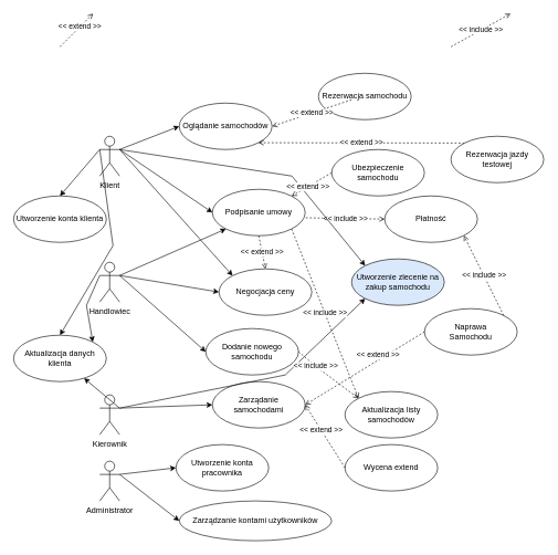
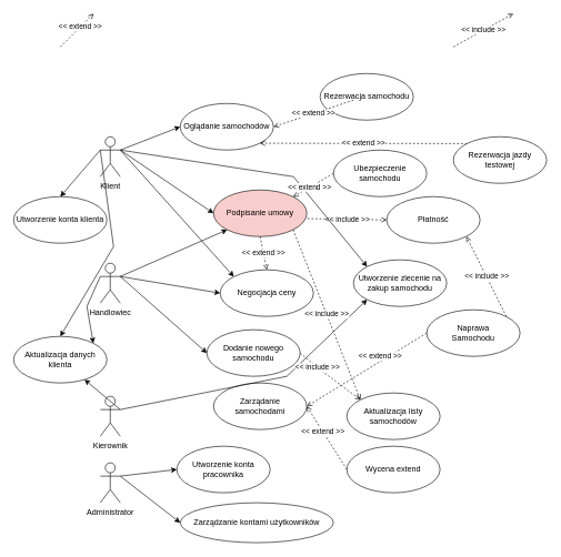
  <mxCell id="0" />
  <mxCell id="1" parent="0" />
  <mxCell id="2" value="Klient&lt;br&gt;" style="shape=umlActor;verticalLabelPosition=bottom;verticalAlign=top;html=1;" vertex="1" parent="1"><mxGeometry x="150" y="205" width="30" height="60" as="geometry" /></mxCell>
  <mxCell id="3" value="Handlowiec&lt;br&gt;" style="shape=umlActor;verticalLabelPosition=bottom;verticalAlign=top;html=1;" vertex="1" parent="1"><mxGeometry x="150" y="395" width="30" height="60" as="geometry" /></mxCell>
  <mxCell id="4" value="Kierownik" style="shape=umlActor;verticalLabelPosition=bottom;verticalAlign=top;html=1;" vertex="1" parent="1"><mxGeometry x="150" y="595" width="30" height="60" as="geometry" /></mxCell>
  <mxCell id="5" value="Oglądanie samochodów&lt;br&gt;" style="ellipse;whiteSpace=wrap;html=1;" vertex="1" parent="1"><mxGeometry x="270" y="155" width="140" height="70" as="geometry" /></mxCell>
  <mxCell id="6" value="" style="endArrow=classic;html=1;rounded=0;entryX=0;entryY=0.5;entryDx=0;entryDy=0;exitX=1;exitY=0.333;exitDx=0;exitDy=0;exitPerimeter=0;" edge="1" parent="1" source="2" target="5"><mxGeometry width="50" height="50" relative="1" as="geometry"><mxPoint x="220" y="225" as="sourcePoint" /><mxPoint x="270" y="175" as="targetPoint" /></mxGeometry></mxCell>
  <mxCell id="7" value="Rezerwacja samochodu" style="ellipse;whiteSpace=wrap;html=1;" vertex="1" parent="1"><mxGeometry x="480" y="110" width="140" height="70" as="geometry" /></mxCell>
  <mxCell id="8" value="&amp;lt;&amp;lt; extend &amp;gt;&amp;gt;" style="endArrow=open;html=1;rounded=0;dashed=1;endFill=0;" edge="1" parent="1"><mxGeometry x="0.2" width="50" height="50" relative="1" as="geometry"><mxPoint x="90" y="70" as="sourcePoint" /><mxPoint x="140" y="20" as="targetPoint" /><mxPoint as="offset" /></mxGeometry></mxCell>
  <mxCell id="9" value="&amp;lt;&amp;lt; include &amp;gt;&amp;gt;" style="endArrow=open;html=1;rounded=0;dashed=1;endFill=0;entryX=0;entryY=0.5;entryDx=0;entryDy=0;exitX=1.007;exitY=0.614;exitDx=0;exitDy=0;exitPerimeter=0;" edge="1" parent="1" source="12" target="13"><mxGeometry width="50" height="50" relative="1" as="geometry"><mxPoint x="540" y="305" as="sourcePoint" /><mxPoint x="170" y="115" as="targetPoint" /></mxGeometry></mxCell>
  <mxCell id="10" value="&amp;lt;&amp;lt; include &amp;gt;&amp;gt;" style="endArrow=open;html=1;rounded=0;dashed=1;endFill=0;" edge="1" parent="1"><mxGeometry width="50" height="50" relative="1" as="geometry"><mxPoint x="680" y="70" as="sourcePoint" /><mxPoint x="770" y="20" as="targetPoint" /></mxGeometry></mxCell>
  <mxCell id="11" value="&amp;lt;&amp;lt; extend &amp;gt;&amp;gt;" style="endArrow=open;html=1;rounded=0;dashed=1;endFill=0;entryX=1;entryY=0.5;entryDx=0;entryDy=0;exitX=0;exitY=0.5;exitDx=0;exitDy=0;" edge="1" parent="1" target="5"><mxGeometry width="50" height="50" relative="1" as="geometry"><mxPoint x="530" y="150" as="sourcePoint" /><mxPoint x="240" y="135" as="targetPoint" /></mxGeometry></mxCell>
- <mxCell id="12" value="Podpisanie umowy" style="ellipse;whiteSpace=wrap;html=1;" vertex="1" parent="1"><mxGeometry x="320" y="285" width="140" height="70" as="geometry" /></mxCell>
+ <mxCell id="12" value="Podpisanie umowy" style="ellipse;whiteSpace=wrap;html=1;fillColor=#f8cecc;" vertex="1" parent="1"><mxGeometry x="320" y="285" width="140" height="70" as="geometry" /></mxCell>
  <mxCell id="13" value="Płatność" style="ellipse;whiteSpace=wrap;html=1;" vertex="1" parent="1"><mxGeometry x="580" y="295" width="140" height="70" as="geometry" /></mxCell>
  <mxCell id="14" value="" style="endArrow=classic;html=1;rounded=0;entryX=0;entryY=0.5;entryDx=0;entryDy=0;exitX=1;exitY=0.333;exitDx=0;exitDy=0;exitPerimeter=0;" edge="1" parent="1" source="2" target="12"><mxGeometry width="50" height="50" relative="1" as="geometry"><mxPoint x="170" y="395" as="sourcePoint" /><mxPoint x="210" y="355" as="targetPoint" /></mxGeometry></mxCell>
  <mxCell id="15" value="Negocjacja ceny" style="ellipse;whiteSpace=wrap;html=1;" vertex="1" parent="1"><mxGeometry x="330" y="405" width="140" height="70" as="geometry" /></mxCell>
  <mxCell id="16" value="&amp;lt;&amp;lt; extend &amp;gt;&amp;gt;" style="endArrow=open;html=1;rounded=0;dashed=1;endFill=0;entryX=1;entryY=0.5;entryDx=0;entryDy=0;exitX=0;exitY=0.5;exitDx=0;exitDy=0;" edge="1" parent="1" source="28" target="26"><mxGeometry x="-0.261" y="-7" width="50" height="50" relative="1" as="geometry"><mxPoint x="70" y="125" as="sourcePoint" /><mxPoint x="210" y="105" as="targetPoint" /><mxPoint as="offset" /></mxGeometry></mxCell>
  <mxCell id="17" value="Dodanie nowego&lt;br&gt;samochodu" style="ellipse;whiteSpace=wrap;html=1;" vertex="1" parent="1"><mxGeometry x="310" y="495" width="140" height="70" as="geometry" /></mxCell>
  <mxCell id="18" value="&amp;lt;&amp;lt; extend &amp;gt;&amp;gt;" style="endArrow=open;html=1;rounded=0;dashed=1;endFill=0;entryX=1;entryY=1;entryDx=0;entryDy=0;exitX=0;exitY=0;exitDx=0;exitDy=0;" edge="1" parent="1" source="19" target="5"><mxGeometry width="50" height="50" relative="1" as="geometry"><mxPoint x="190" y="185" as="sourcePoint" /><mxPoint x="240" y="135" as="targetPoint" /></mxGeometry></mxCell>
  <mxCell id="19" value="Rezerwacja jazdy testowej" style="ellipse;whiteSpace=wrap;html=1;" vertex="1" parent="1"><mxGeometry x="680" y="205" width="140" height="70" as="geometry" /></mxCell>
  <mxCell id="20" value="&amp;lt;&amp;lt; extend &amp;gt;&amp;gt;" style="endArrow=open;html=1;rounded=0;dashed=1;endFill=0;exitX=0.5;exitY=1;exitDx=0;exitDy=0;entryX=0.5;entryY=0;entryDx=0;entryDy=0;" edge="1" parent="1" source="12" target="15"><mxGeometry width="50" height="50" relative="1" as="geometry"><mxPoint x="190" y="185" as="sourcePoint" /><mxPoint x="240" y="135" as="targetPoint" /></mxGeometry></mxCell>
  <mxCell id="21" value="" style="endArrow=classic;html=1;rounded=0;entryX=0;entryY=0;entryDx=0;entryDy=0;exitX=1;exitY=0.333;exitDx=0;exitDy=0;exitPerimeter=0;" edge="1" parent="1" source="2" target="15"><mxGeometry width="50" height="50" relative="1" as="geometry"><mxPoint x="210" y="405" as="sourcePoint" /><mxPoint x="260" y="355" as="targetPoint" /></mxGeometry></mxCell>
  <mxCell id="22" value="" style="endArrow=classic;html=1;rounded=0;entryX=0;entryY=0.5;entryDx=0;entryDy=0;exitX=1;exitY=0.333;exitDx=0;exitDy=0;exitPerimeter=0;" edge="1" parent="1" source="3" target="15"><mxGeometry width="50" height="50" relative="1" as="geometry"><mxPoint x="210" y="445" as="sourcePoint" /><mxPoint x="260" y="395" as="targetPoint" /></mxGeometry></mxCell>
  <mxCell id="23" value="" style="endArrow=classic;html=1;rounded=0;entryX=0;entryY=0.5;entryDx=0;entryDy=0;exitX=1;exitY=0.333;exitDx=0;exitDy=0;exitPerimeter=0;" edge="1" parent="1" source="3" target="17"><mxGeometry width="50" height="50" relative="1" as="geometry"><mxPoint x="190" y="545" as="sourcePoint" /><mxPoint x="240" y="495" as="targetPoint" /></mxGeometry></mxCell>
  <mxCell id="24" value="" style="endArrow=classic;html=1;rounded=0;entryX=0;entryY=1;entryDx=0;entryDy=0;exitX=1;exitY=0.333;exitDx=0;exitDy=0;exitPerimeter=0;" edge="1" parent="1" source="3" target="12"><mxGeometry width="50" height="50" relative="1" as="geometry"><mxPoint x="110" y="395" as="sourcePoint" /><mxPoint x="160" y="345" as="targetPoint" /></mxGeometry></mxCell>
  <mxCell id="25" value="" style="endArrow=classic;html=1;rounded=0;exitX=1;exitY=0.333;exitDx=0;exitDy=0;exitPerimeter=0;" edge="1" parent="1" source="4" target="45"><mxGeometry width="50" height="50" relative="1" as="geometry"><mxPoint x="220" y="625" as="sourcePoint" /><mxPoint x="270" y="575" as="targetPoint" /></mxGeometry></mxCell>
  <mxCell id="26" value="Zarządanie samochodami" style="ellipse;whiteSpace=wrap;html=1;" vertex="1" parent="1"><mxGeometry x="320" y="575" width="140" height="70" as="geometry" /></mxCell>
- <mxCell id="27" value="" style="endArrow=classic;html=1;rounded=0;entryX=0;entryY=0.5;entryDx=0;entryDy=0;exitX=1;exitY=0.333;exitDx=0;exitDy=0;exitPerimeter=0;" edge="1" parent="1" source="4" target="26"><mxGeometry width="50" height="50" relative="1" as="geometry"><mxPoint x="150" y="565" as="sourcePoint" /><mxPoint x="200" y="515" as="targetPoint" /></mxGeometry></mxCell>
  <mxCell id="28" value="Naprawa&lt;br&gt;Samochodu" style="ellipse;whiteSpace=wrap;html=1;" vertex="1" parent="1"><mxGeometry x="640" y="465" width="140" height="70" as="geometry" /></mxCell>
- <mxCell id="29" value="Utworzenie zlecenie na zakup samochodu" style="ellipse;whiteSpace=wrap;html=1;fillColor=#dae8fc;" vertex="1" parent="1"><mxGeometry x="530" y="390" width="140" height="70" as="geometry" /></mxCell>
+ <mxCell id="29" value="Utworzenie zlecenie na zakup samochodu" style="ellipse;whiteSpace=wrap;html=1;" vertex="1" parent="1"><mxGeometry x="530" y="390" width="140" height="70" as="geometry" /></mxCell>
  <mxCell id="30" value="" style="endArrow=classic;html=1;rounded=0;entryX=0;entryY=0;entryDx=0;entryDy=0;exitX=1;exitY=0.333;exitDx=0;exitDy=0;exitPerimeter=0;" edge="1" parent="1" source="2" target="29"><mxGeometry width="50" height="50" relative="1" as="geometry"><mxPoint x="130" y="375" as="sourcePoint" /><mxPoint x="180" y="325" as="targetPoint" /><Array as="points"><mxPoint x="440" y="265" /></Array></mxGeometry></mxCell>
  <mxCell id="31" value="" style="endArrow=classic;html=1;rounded=0;entryX=0;entryY=1;entryDx=0;entryDy=0;exitX=1;exitY=0.333;exitDx=0;exitDy=0;exitPerimeter=0;" edge="1" parent="1" source="4" target="29"><mxGeometry width="50" height="50" relative="1" as="geometry"><mxPoint x="240" y="705" as="sourcePoint" /><mxPoint x="290" y="655" as="targetPoint" /><Array as="points"><mxPoint x="430" y="565" /></Array></mxGeometry></mxCell>
  <mxCell id="32" value="&amp;lt;&amp;lt; include &amp;gt;&amp;gt;" style="endArrow=open;html=1;rounded=0;dashed=1;endFill=0;exitX=1;exitY=0;exitDx=0;exitDy=0;entryX=1;entryY=1;entryDx=0;entryDy=0;" edge="1" parent="1" source="28" target="13"><mxGeometry width="50" height="50" relative="1" as="geometry"><mxPoint x="660" y="495" as="sourcePoint" /><mxPoint x="750" y="445" as="targetPoint" /><Array as="points" /></mxGeometry></mxCell>
  <mxCell id="33" value="Aktualizacja listy samochodów" style="ellipse;whiteSpace=wrap;html=1;" vertex="1" parent="1"><mxGeometry x="520" y="590" width="140" height="70" as="geometry" /></mxCell>
  <mxCell id="34" value="&amp;lt;&amp;lt; include &amp;gt;&amp;gt;" style="endArrow=open;html=1;rounded=0;dashed=1;endFill=0;exitX=1;exitY=1;exitDx=0;exitDy=0;entryX=0;entryY=0;entryDx=0;entryDy=0;" edge="1" parent="1" source="12" target="33"><mxGeometry width="50" height="50" relative="1" as="geometry"><mxPoint x="474" y="645" as="sourcePoint" /><mxPoint x="564" y="595" as="targetPoint" /></mxGeometry></mxCell>
  <mxCell id="35" value="&amp;lt;&amp;lt; include &amp;gt;&amp;gt;" style="endArrow=open;html=1;rounded=0;dashed=1;endFill=0;exitX=1;exitY=0.5;exitDx=0;exitDy=0;entryX=0;entryY=0;entryDx=0;entryDy=0;" edge="1" parent="1" source="17" target="33"><mxGeometry x="-0.407" width="50" height="50" relative="1" as="geometry"><mxPoint x="730" y="625" as="sourcePoint" /><mxPoint x="820" y="575" as="targetPoint" /><Array as="points"><mxPoint x="480" y="555" /></Array><mxPoint as="offset" /></mxGeometry></mxCell>
  <mxCell id="36" value="Utworzenie konta klienta" style="ellipse;whiteSpace=wrap;html=1;" vertex="1" parent="1"><mxGeometry x="20" y="295" width="140" height="70" as="geometry" /></mxCell>
  <mxCell id="37" value="Administrator" style="shape=umlActor;verticalLabelPosition=bottom;verticalAlign=top;html=1;" vertex="1" parent="1"><mxGeometry x="150" y="695" width="30" height="60" as="geometry" /></mxCell>
  <mxCell id="38" value="Utworzenie konta pracownika" style="ellipse;whiteSpace=wrap;html=1;" vertex="1" parent="1"><mxGeometry x="265" y="670" width="140" height="70" as="geometry" /></mxCell>
  <mxCell id="39" value="" style="endArrow=classic;html=1;rounded=0;entryX=0;entryY=0.5;entryDx=0;entryDy=0;exitX=1;exitY=0.333;exitDx=0;exitDy=0;exitPerimeter=0;" edge="1" parent="1" source="37" target="38"><mxGeometry width="50" height="50" relative="1" as="geometry"><mxPoint x="260" y="750" as="sourcePoint" /><mxPoint x="310" y="700" as="targetPoint" /></mxGeometry></mxCell>
  <mxCell id="40" value="" style="endArrow=classic;html=1;rounded=0;entryX=0.5;entryY=0;entryDx=0;entryDy=0;exitX=0;exitY=0.333;exitDx=0;exitDy=0;exitPerimeter=0;" edge="1" parent="1" source="2" target="36"><mxGeometry width="50" height="50" relative="1" as="geometry"><mxPoint x="80" y="260" as="sourcePoint" /><mxPoint x="130" y="210" as="targetPoint" /></mxGeometry></mxCell>
  <mxCell id="41" value="Ubezpieczenie samochodu" style="ellipse;whiteSpace=wrap;html=1;" vertex="1" parent="1"><mxGeometry x="500" y="225" width="140" height="70" as="geometry" /></mxCell>
  <mxCell id="42" value="&amp;lt;&amp;lt; extend &amp;gt;&amp;gt;" style="endArrow=open;html=1;rounded=0;dashed=1;endFill=0;exitX=0;exitY=0.5;exitDx=0;exitDy=0;entryX=1;entryY=0;entryDx=0;entryDy=0;" edge="1" parent="1" source="41" target="12"><mxGeometry x="0.2" width="50" height="50" relative="1" as="geometry"><mxPoint x="150" y="150" as="sourcePoint" /><mxPoint x="200" y="100" as="targetPoint" /><mxPoint as="offset" /></mxGeometry></mxCell>
  <mxCell id="43" value="Zarządzanie kontami użytkowników" style="ellipse;whiteSpace=wrap;html=1;" vertex="1" parent="1"><mxGeometry x="270" y="755" width="230" height="60" as="geometry" /></mxCell>
  <mxCell id="44" value="" style="endArrow=classic;html=1;rounded=0;entryX=0;entryY=0.5;entryDx=0;entryDy=0;exitX=1;exitY=0.333;exitDx=0;exitDy=0;exitPerimeter=0;" edge="1" parent="1" source="37" target="43"><mxGeometry width="50" height="50" relative="1" as="geometry"><mxPoint x="60" y="870" as="sourcePoint" /><mxPoint x="110" y="820" as="targetPoint" /></mxGeometry></mxCell>
  <mxCell id="45" value="Aktualizacja danych klienta" style="ellipse;whiteSpace=wrap;html=1;" vertex="1" parent="1"><mxGeometry x="20" y="505" width="140" height="70" as="geometry" /></mxCell>
  <mxCell id="46" value="" style="endArrow=classic;html=1;rounded=0;entryX=0.5;entryY=0;entryDx=0;entryDy=0;exitX=0;exitY=0.333;exitDx=0;exitDy=0;exitPerimeter=0;" edge="1" parent="1" source="2" target="45"><mxGeometry width="50" height="50" relative="1" as="geometry"><mxPoint x="70" y="480" as="sourcePoint" /><mxPoint x="120" y="430" as="targetPoint" /><Array as="points"><mxPoint x="170" y="370" /></Array></mxGeometry></mxCell>
  <mxCell id="47" value="" style="endArrow=classic;html=1;rounded=0;entryX=1;entryY=0;entryDx=0;entryDy=0;exitX=0;exitY=0.333;exitDx=0;exitDy=0;exitPerimeter=0;" edge="1" parent="1" source="3" target="45"><mxGeometry width="50" height="50" relative="1" as="geometry"><mxPoint x="190" y="550" as="sourcePoint" /><mxPoint x="240" y="500" as="targetPoint" /><Array as="points"><mxPoint x="130" y="460" /></Array></mxGeometry></mxCell>
  <mxCell id="48" value="Wycena extend" style="ellipse;whiteSpace=wrap;html=1;" vertex="1" parent="1"><mxGeometry x="520" y="670" width="140" height="70" as="geometry" /></mxCell>
  <mxCell id="49" value="&amp;lt;&amp;lt; extend &amp;gt;&amp;gt;" style="endArrow=open;html=1;rounded=0;dashed=1;endFill=0;entryX=1;entryY=0.5;entryDx=0;entryDy=0;exitX=0;exitY=0.5;exitDx=0;exitDy=0;" edge="1" parent="1" source="48" target="26"><mxGeometry x="0.2" width="50" height="50" relative="1" as="geometry"><mxPoint x="450" y="710" as="sourcePoint" /><mxPoint x="500" y="660" as="targetPoint" /><mxPoint as="offset" /></mxGeometry></mxCell>
